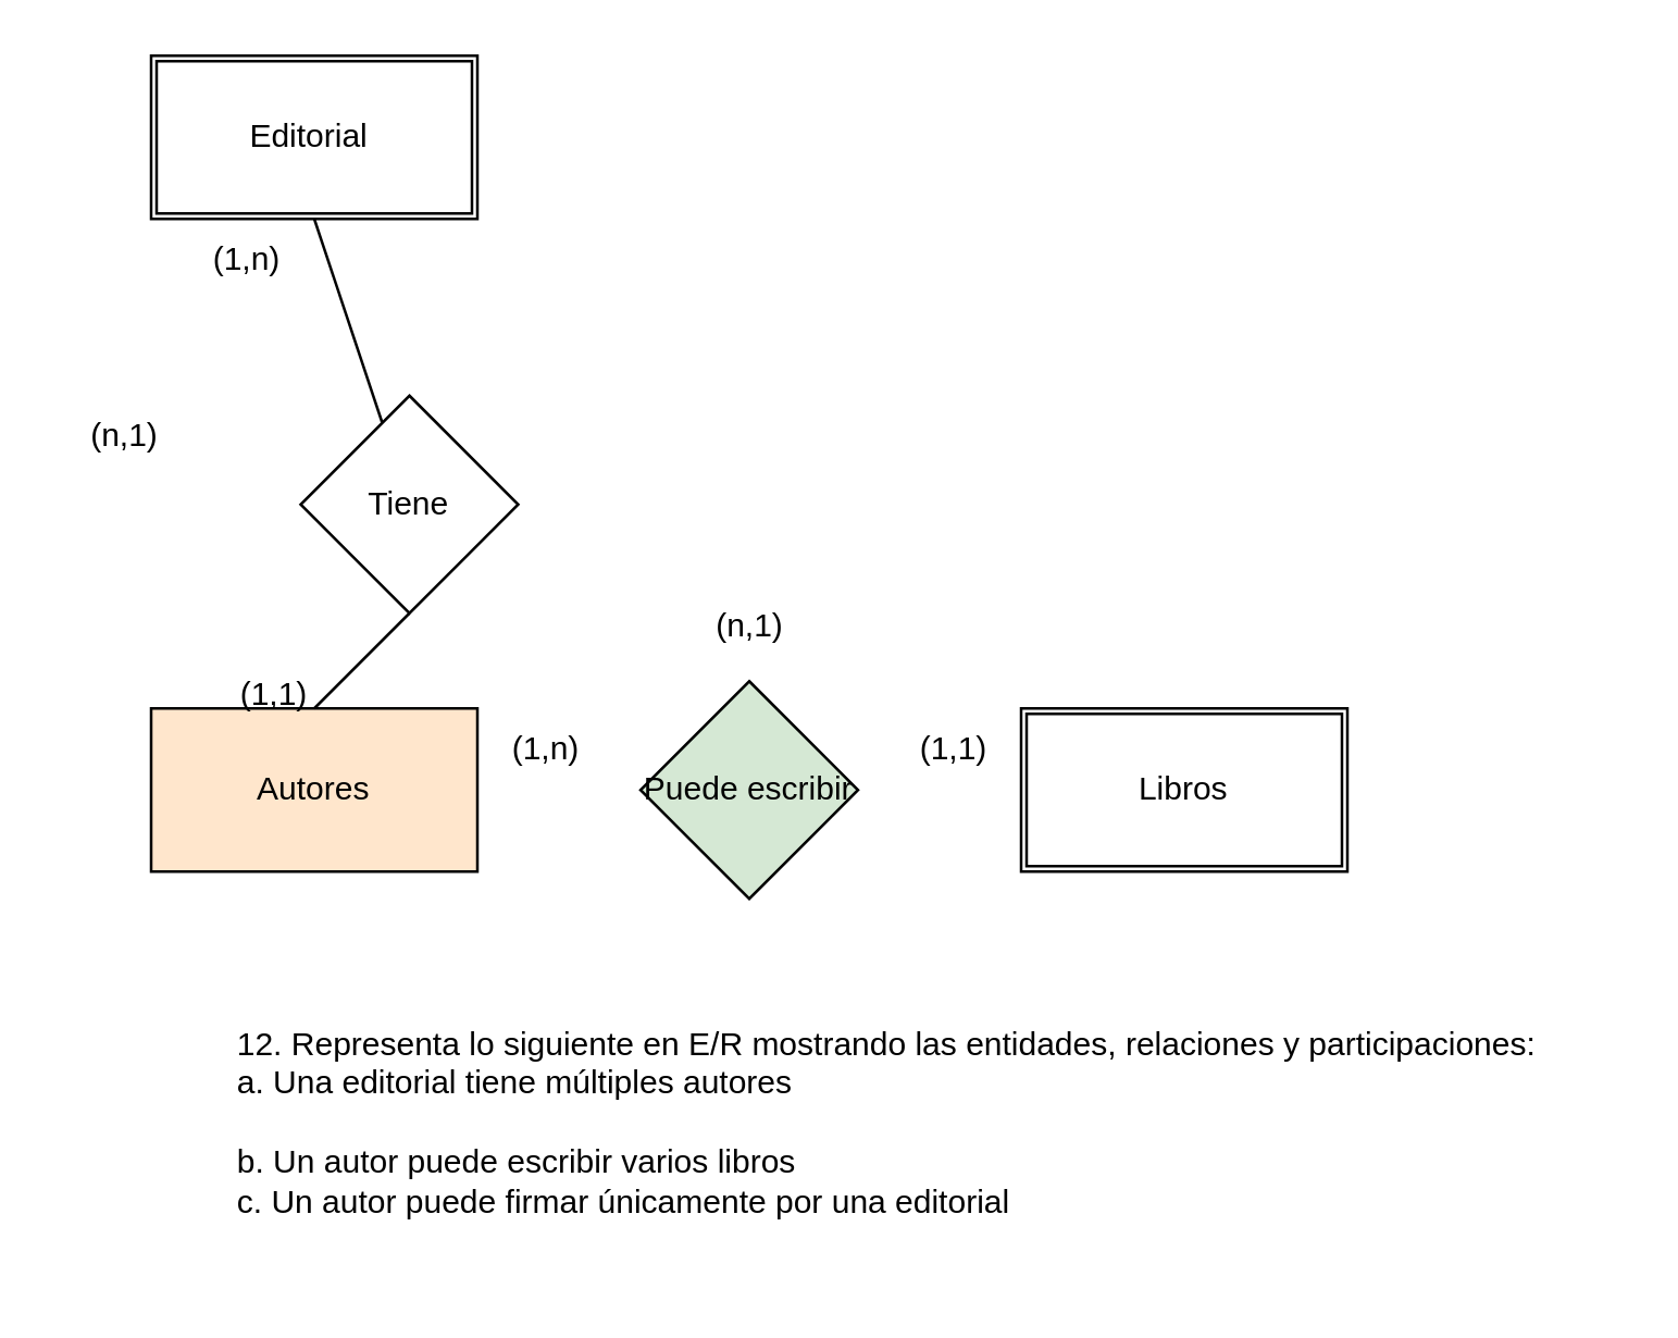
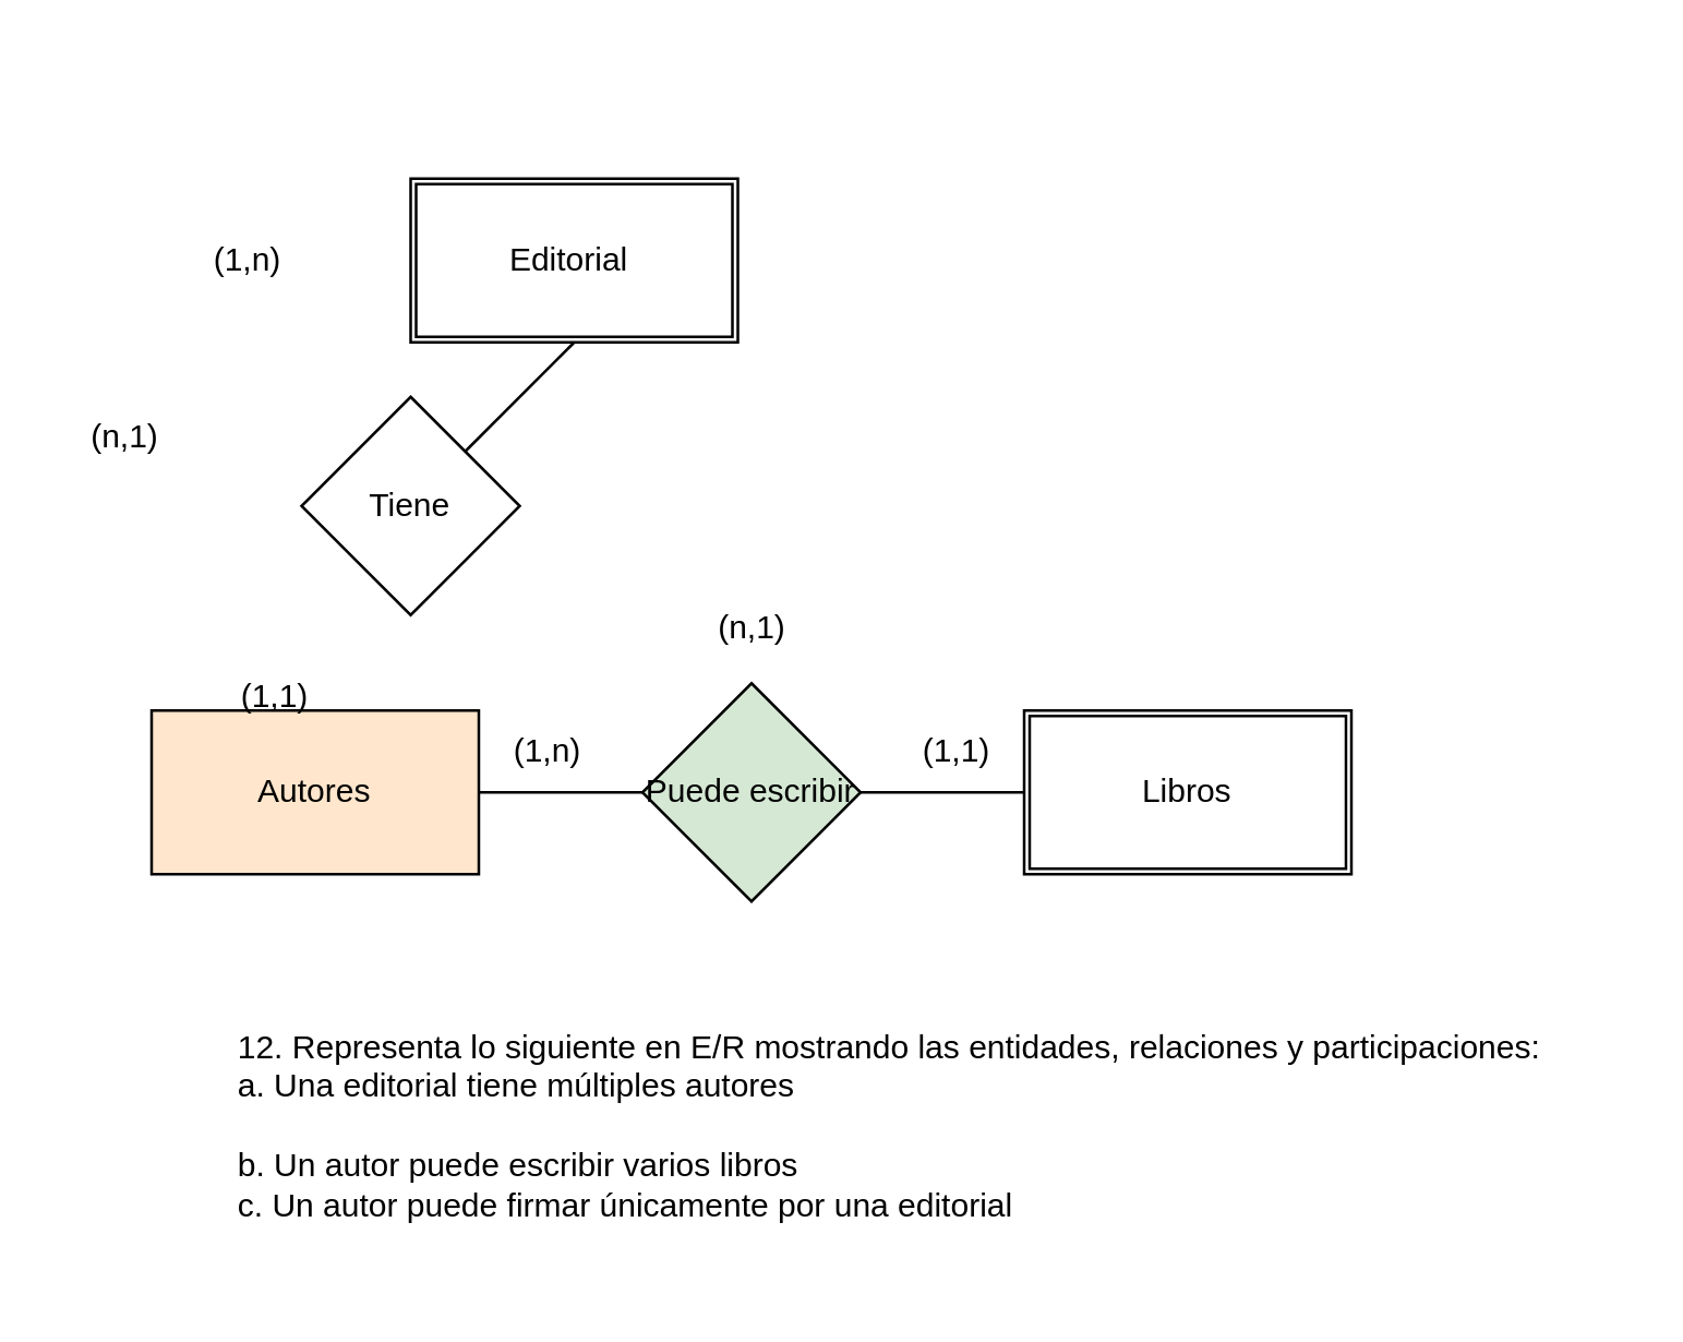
  <mxCell id="0" />
  <mxCell id="1" parent="0" />
  <mxCell id="2" value="12. Representa lo siguiente en E/R mostrando las entidades, relaciones y participaciones:&#10;a. Una editorial tiene múltiples autores&#10;&#10;b. Un autor puede escribir varios libros&#10;c. Un autor puede firmar únicamente por una editorial" style="text;whiteSpace=wrap;html=1;" vertex="1" parent="1"><mxGeometry x="85" y="370" width="510" height="100" as="geometry" /></mxCell>
- <mxCell id="3" value="Editorial&amp;nbsp;" style="shape=ext;double=1;rounded=0;whiteSpace=wrap;html=1;" vertex="1" parent="1"><mxGeometry x="55" y="20" width="120" height="60" as="geometry" /></mxCell>
+ <mxCell id="3" value="Editorial&amp;nbsp;" style="shape=ext;double=1;rounded=0;whiteSpace=wrap;html=1;" vertex="1" parent="1"><mxGeometry x="150" y="65" width="120" height="60" as="geometry" /></mxCell>
  <mxCell id="4" value="Tiene" style="rhombus;whiteSpace=wrap;html=1;" vertex="1" parent="1"><mxGeometry x="110" y="145" width="80" height="80" as="geometry" /></mxCell>
  <mxCell id="5" value="Autores" style="rounded=0;whiteSpace=wrap;html=1;fillColor=#ffe6cc;" vertex="1" parent="1"><mxGeometry x="55" y="260" width="120" height="60" as="geometry" /></mxCell>
  <mxCell id="6" value="" style="endArrow=none;html=1;rounded=0;entryX=0.5;entryY=1;entryDx=0;entryDy=0;" edge="1" parent="1" source="4" target="3"><mxGeometry width="50" height="50" relative="1" as="geometry"><mxPoint x="135" y="240" as="sourcePoint" /><mxPoint x="185" y="190" as="targetPoint" /></mxGeometry></mxCell>
- <mxCell id="7" value="" style="endArrow=none;html=1;rounded=0;exitX=0.5;exitY=0;exitDx=0;exitDy=0;entryX=0.5;entryY=1;entryDx=0;entryDy=0;" edge="1" parent="1" source="5" target="4"><mxGeometry width="50" height="50" relative="1" as="geometry"><mxPoint x="135" y="240" as="sourcePoint" /><mxPoint x="185" y="190" as="targetPoint" /></mxGeometry></mxCell>
  <mxCell id="8" value="Puede escribir" style="rhombus;whiteSpace=wrap;html=1;fillColor=#d5e8d4;" vertex="1" parent="1"><mxGeometry x="235" y="250" width="80" height="80" as="geometry" /></mxCell>
  <mxCell id="9" value="Libros" style="shape=ext;double=1;rounded=0;whiteSpace=wrap;html=1;" vertex="1" parent="1"><mxGeometry x="375" y="260" width="120" height="60" as="geometry" /></mxCell>
+ <mxCell id="10" value="" style="endArrow=none;html=1;rounded=0;exitX=1;exitY=0.5;exitDx=0;exitDy=0;" edge="1" parent="1" source="5" target="8"><mxGeometry width="50" height="50" relative="1" as="geometry"><mxPoint x="365" y="400" as="sourcePoint" /><mxPoint x="415" y="350" as="targetPoint" /></mxGeometry></mxCell>
+ <mxCell id="11" value="" style="endArrow=none;html=1;rounded=0;exitX=1;exitY=0.5;exitDx=0;exitDy=0;entryX=0;entryY=0.5;entryDx=0;entryDy=0;" edge="1" parent="1" source="8" target="9"><mxGeometry width="50" height="50" relative="1" as="geometry"><mxPoint x="365" y="400" as="sourcePoint" /><mxPoint x="415" y="350" as="targetPoint" /></mxGeometry></mxCell>
  <mxCell id="12" value="(1,n)" style="text;html=1;align=center;verticalAlign=middle;resizable=0;points=[];autosize=1;strokeColor=none;fillColor=none;" vertex="1" parent="1"><mxGeometry x="65" y="80" width="50" height="30" as="geometry" /></mxCell>
  <mxCell id="13" value="(1,1)" style="text;html=1;align=center;verticalAlign=middle;resizable=0;points=[];autosize=1;strokeColor=none;fillColor=none;" vertex="1" parent="1"><mxGeometry x="75" y="240" width="50" height="30" as="geometry" /></mxCell>
  <mxCell id="14" value="(n,1)" style="text;html=1;align=center;verticalAlign=middle;resizable=0;points=[];autosize=1;strokeColor=none;fillColor=none;" vertex="1" parent="1"><mxGeometry x="20" y="145" width="50" height="30" as="geometry" /></mxCell>
  <mxCell id="15" value="(1,n)" style="text;html=1;align=center;verticalAlign=middle;resizable=0;points=[];autosize=1;strokeColor=none;fillColor=none;" vertex="1" parent="1"><mxGeometry x="175" y="260" width="50" height="30" as="geometry" /></mxCell>
  <mxCell id="16" value="(1,1)" style="text;html=1;align=center;verticalAlign=middle;resizable=0;points=[];autosize=1;strokeColor=none;fillColor=none;" vertex="1" parent="1"><mxGeometry x="325" y="260" width="50" height="30" as="geometry" /></mxCell>
  <mxCell id="17" value="(n,1)" style="text;html=1;align=center;verticalAlign=middle;resizable=0;points=[];autosize=1;strokeColor=none;fillColor=none;" vertex="1" parent="1"><mxGeometry x="250" y="215" width="50" height="30" as="geometry" /></mxCell>
